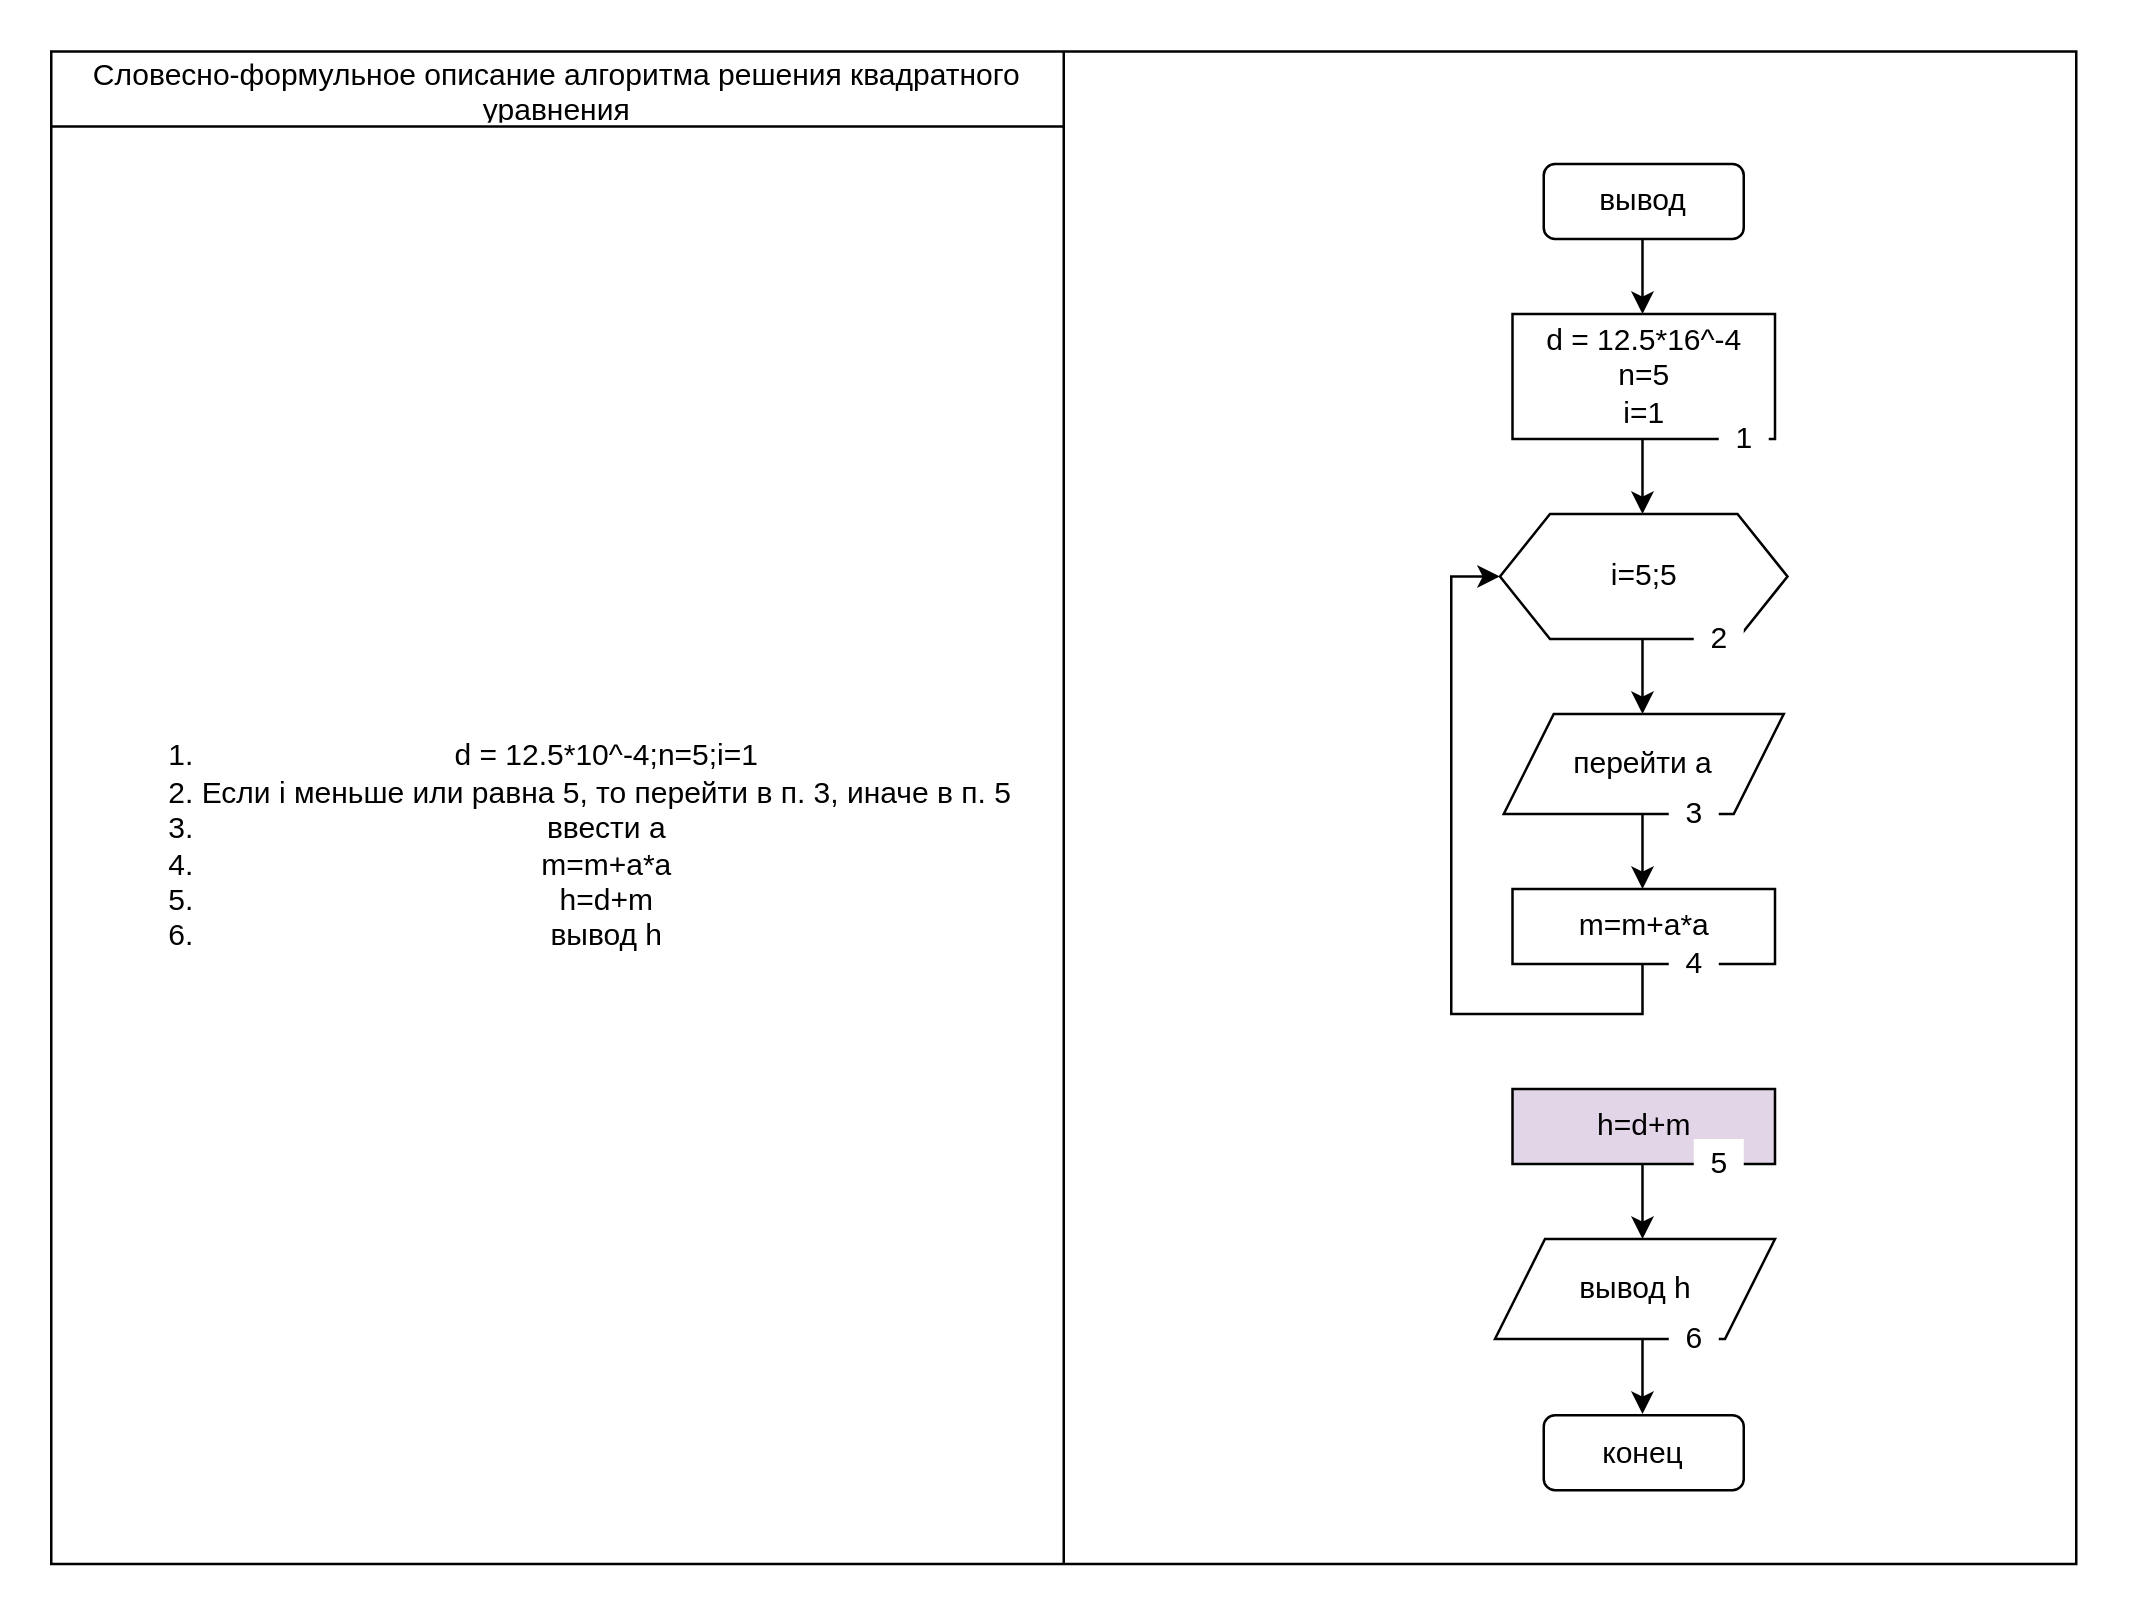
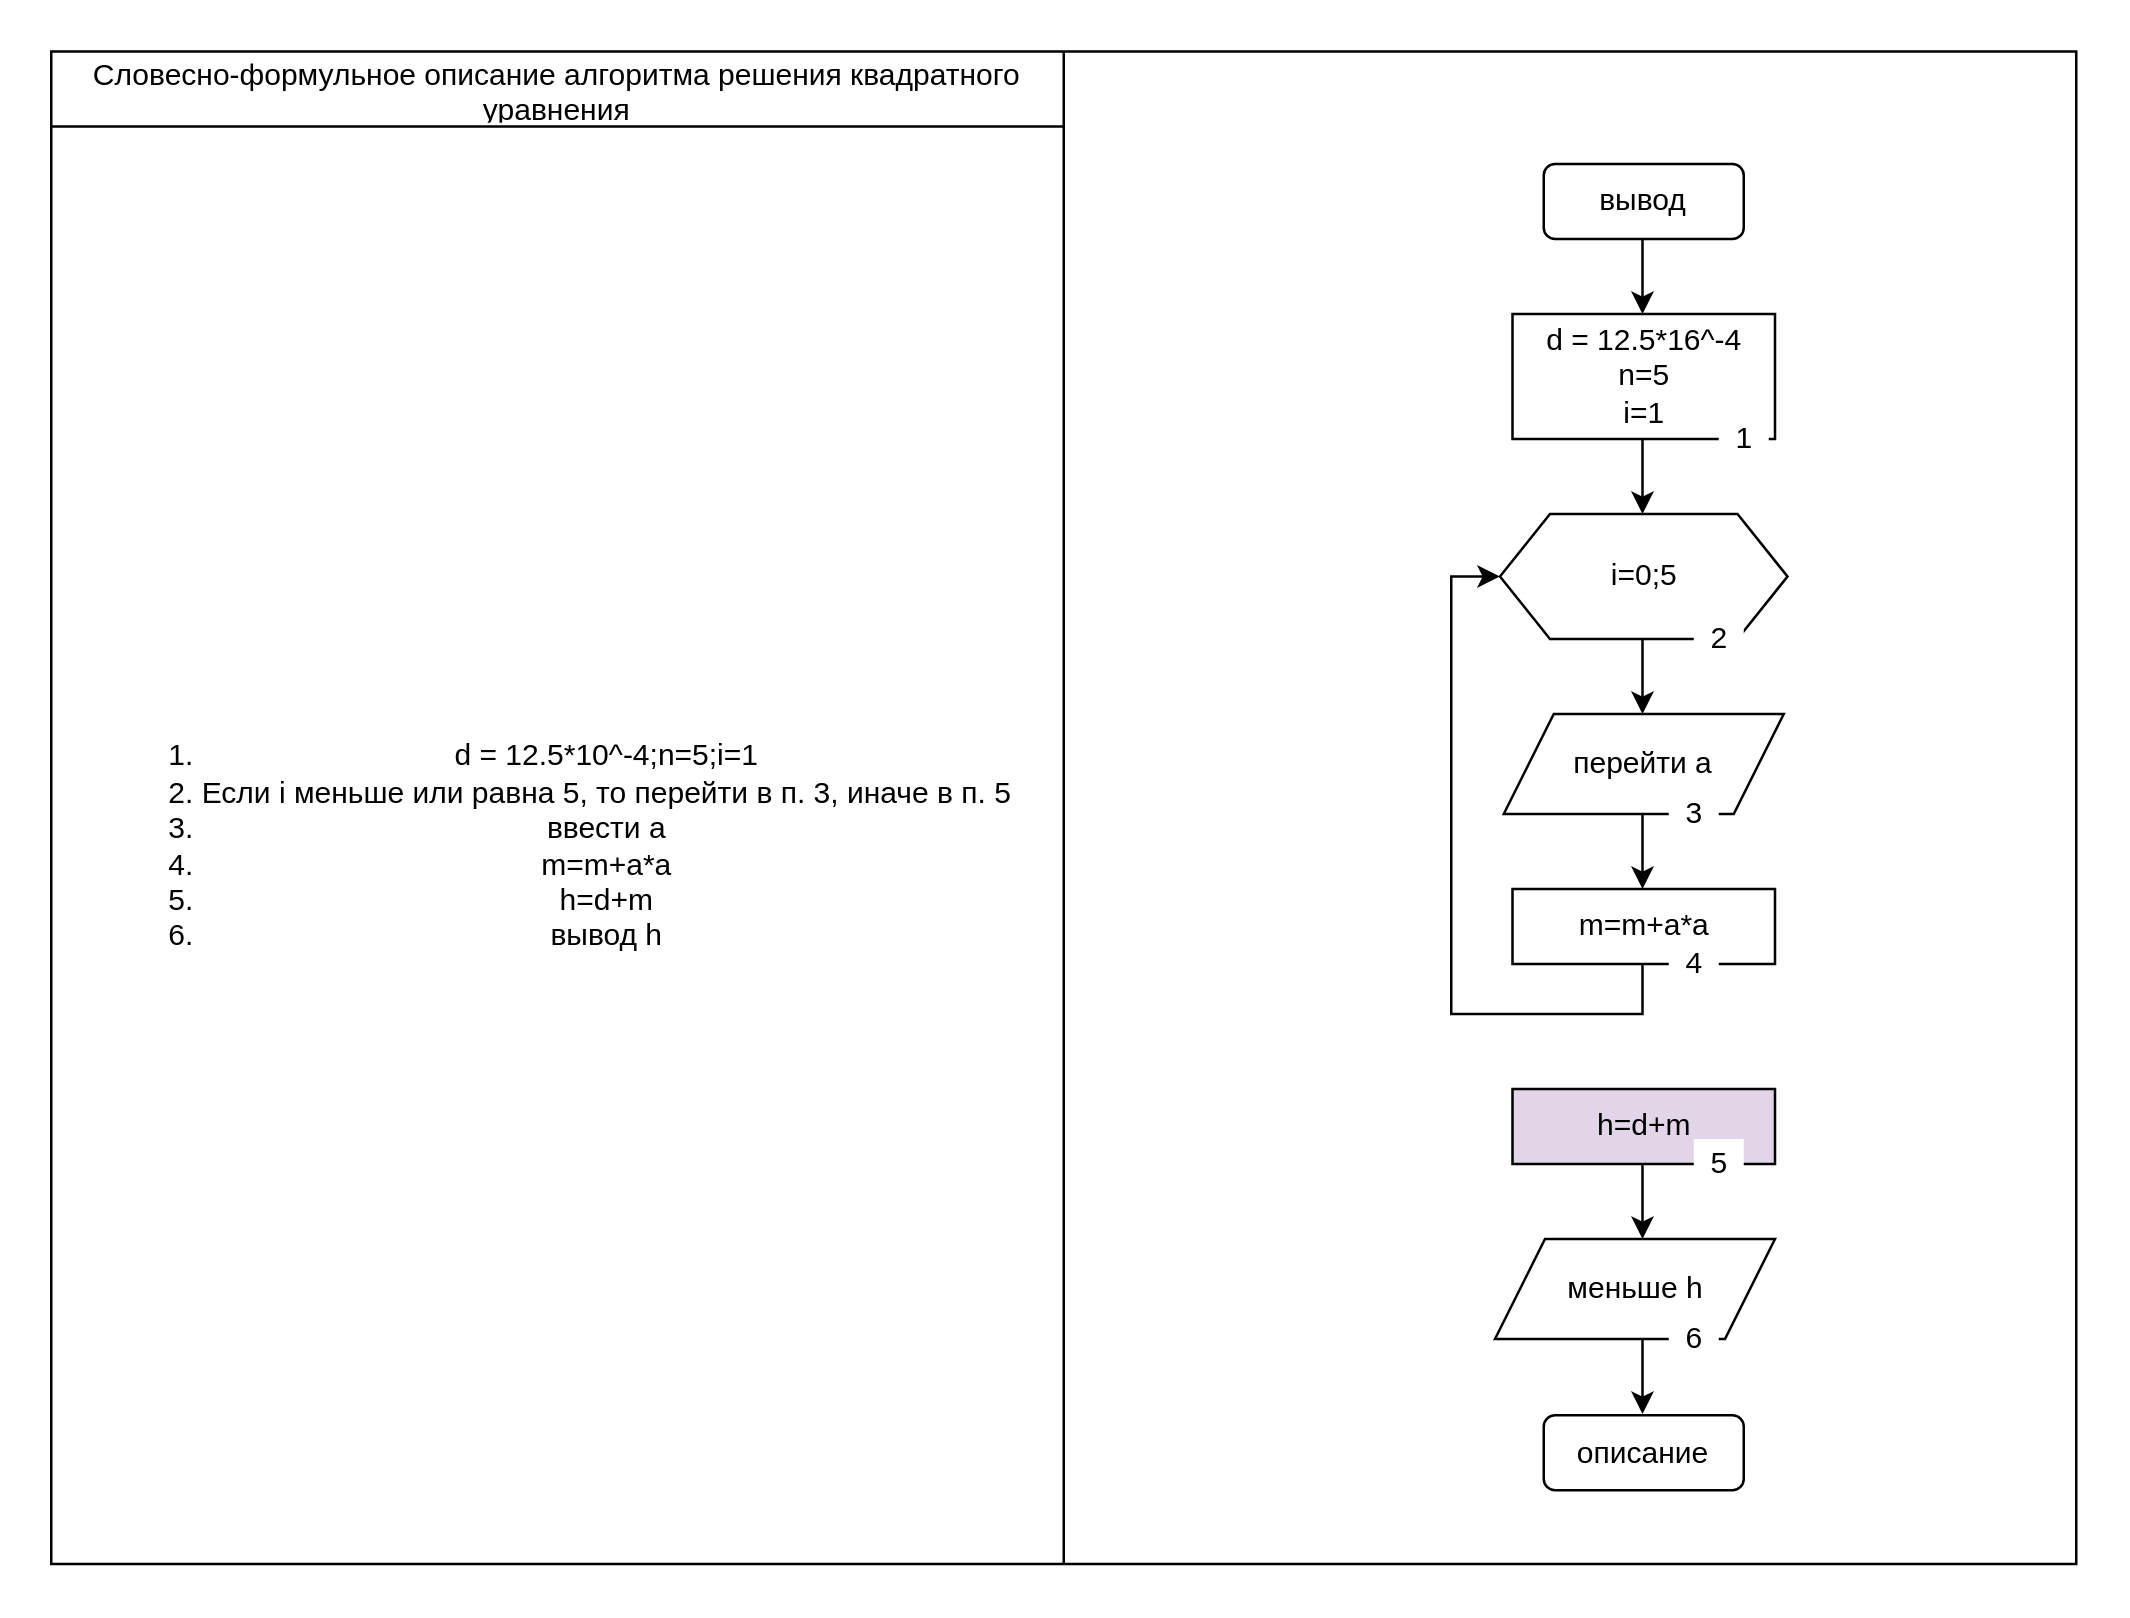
  <mxCell id="0" />
  <mxCell id="1" parent="0" />
  <mxCell id="2" value="" style="shape=table;startSize=0;container=1;collapsible=0;childLayout=tableLayout;hachureGap=4;pointerEvents=0;" vertex="1" parent="1"><mxGeometry x="20" y="20" width="810" height="605" as="geometry" /></mxCell>
  <mxCell id="3" value="" style="shape=partialRectangle;collapsible=0;dropTarget=0;pointerEvents=0;fillColor=none;top=0;left=0;bottom=0;right=0;points=[[0,0.5],[1,0.5]];portConstraint=eastwest;hachureGap=4;" vertex="1" parent="2"><mxGeometry width="810" height="30" as="geometry" /></mxCell>
  <mxCell id="4" value="Словесно-формульное описание алгоритма решения квадратного уравнения" style="shape=partialRectangle;html=1;whiteSpace=wrap;connectable=0;overflow=hidden;fillColor=none;top=0;left=0;bottom=0;right=0;pointerEvents=1;hachureGap=4;" vertex="1" parent="3"><mxGeometry width="405" height="30" as="geometry"><mxRectangle width="405" height="30" as="alternateBounds" /></mxGeometry></mxCell>
  <mxCell id="5" value="" style="shape=partialRectangle;collapsible=0;dropTarget=0;pointerEvents=0;fillColor=none;top=0;left=0;bottom=0;right=0;points=[[0,0.5],[1,0.5]];portConstraint=eastwest;hachureGap=4;" vertex="1" parent="2"><mxGeometry y="30" width="810" height="575" as="geometry" /></mxCell>
  <mxCell id="6" value="&lt;ol&gt;&lt;li&gt;d = 12.5*10^-4;n=5;i=1&lt;/li&gt;&lt;li&gt;Если i меньше или равна 5, то перейти в п. 3, иначе в п. 5&lt;/li&gt;&lt;li&gt;ввести а&lt;/li&gt;&lt;li&gt;m=m+a*a&lt;/li&gt;&lt;li&gt;h=d+m&lt;/li&gt;&lt;li&gt;вывод h&lt;/li&gt;&lt;/ol&gt;" style="shape=partialRectangle;html=1;whiteSpace=wrap;connectable=0;overflow=hidden;fillColor=none;top=0;left=0;bottom=0;right=0;pointerEvents=1;hachureGap=4;" vertex="1" parent="5"><mxGeometry width="405" height="575" as="geometry"><mxRectangle width="405" height="575" as="alternateBounds" /></mxGeometry></mxCell>
  <mxCell id="7" value="" style="shape=partialRectangle;html=1;whiteSpace=wrap;connectable=0;overflow=hidden;fillColor=none;top=0;left=0;bottom=0;right=0;pointerEvents=1;hachureGap=4;" vertex="1" parent="5"><mxGeometry x="405" width="405" height="575" as="geometry"><mxRectangle width="405" height="575" as="alternateBounds" /></mxGeometry></mxCell>
  <mxCell id="8" value="вывод" style="rounded=1;whiteSpace=wrap;html=1;" vertex="1" parent="1"><mxGeometry x="617" y="65" width="80" height="30" as="geometry" /></mxCell>
  <mxCell id="9" style="edgeStyle=orthogonalEdgeStyle;rounded=0;orthogonalLoop=1;jettySize=auto;html=1;exitX=0.5;exitY=1;exitDx=0;exitDy=0;" edge="1" parent="1"><mxGeometry relative="1" as="geometry"><mxPoint x="656.5" y="125" as="targetPoint" /><mxPoint x="656.5" y="95" as="sourcePoint" /></mxGeometry></mxCell>
  <mxCell id="10" value="&lt;div&gt;d = 12.5*16^-4&lt;/div&gt;&lt;div&gt;n=5&lt;/div&gt;&lt;div&gt;i=1&lt;br&gt;&lt;/div&gt;" style="rounded=0;whiteSpace=wrap;html=1;" vertex="1" parent="1"><mxGeometry x="604.5" y="125" width="105" height="50" as="geometry" /></mxCell>
  <mxCell id="11" style="edgeStyle=orthogonalEdgeStyle;rounded=0;orthogonalLoop=1;jettySize=auto;html=1;exitX=0.5;exitY=1;exitDx=0;exitDy=0;" edge="1" parent="1"><mxGeometry relative="1" as="geometry"><mxPoint x="656.5" y="205" as="targetPoint" /><mxPoint x="656.5" y="175" as="sourcePoint" /></mxGeometry></mxCell>
- <mxCell id="12" value="i=5;5" style="shape=hexagon;perimeter=hexagonPerimeter2;whiteSpace=wrap;html=1;fixedSize=1;" vertex="1" parent="1"><mxGeometry x="599.5" y="205" width="115" height="50" as="geometry" /></mxCell>
+ <mxCell id="12" value="i=0;5" style="shape=hexagon;perimeter=hexagonPerimeter2;whiteSpace=wrap;html=1;fixedSize=1;" vertex="1" parent="1"><mxGeometry x="599.5" y="205" width="115" height="50" as="geometry" /></mxCell>
  <mxCell id="13" style="edgeStyle=orthogonalEdgeStyle;rounded=0;orthogonalLoop=1;jettySize=auto;html=1;exitX=0.5;exitY=1;exitDx=0;exitDy=0;" edge="1" parent="1"><mxGeometry relative="1" as="geometry"><mxPoint x="656.5" y="285" as="targetPoint" /><mxPoint x="656.5" y="255" as="sourcePoint" /></mxGeometry></mxCell>
  <mxCell id="14" value="перейти a" style="shape=parallelogram;perimeter=parallelogramPerimeter;whiteSpace=wrap;html=1;fixedSize=1;" vertex="1" parent="1"><mxGeometry x="601" y="285" width="112" height="40" as="geometry" /></mxCell>
  <mxCell id="15" style="edgeStyle=orthogonalEdgeStyle;rounded=0;orthogonalLoop=1;jettySize=auto;html=1;exitX=0.5;exitY=1;exitDx=0;exitDy=0;" edge="1" parent="1"><mxGeometry relative="1" as="geometry"><mxPoint x="656.5" y="355" as="targetPoint" /><mxPoint x="656.5" y="325" as="sourcePoint" /></mxGeometry></mxCell>
  <mxCell id="16" value="h=d+m" style="rounded=0;whiteSpace=wrap;html=1;fillColor=#e1d5e7;" vertex="1" parent="1"><mxGeometry x="604.5" y="435" width="105" height="30" as="geometry" /></mxCell>
  <mxCell id="17" style="edgeStyle=orthogonalEdgeStyle;rounded=0;orthogonalLoop=1;jettySize=auto;html=1;exitX=0.5;exitY=1;exitDx=0;exitDy=0;entryX=0;entryY=0.5;entryDx=0;entryDy=0;" edge="1" parent="1" target="12"><mxGeometry relative="1" as="geometry"><mxPoint x="656.5" y="415" as="targetPoint" /><mxPoint x="656.5" y="385" as="sourcePoint" /><Array as="points"><mxPoint x="657" y="405" /><mxPoint x="580" y="405" /><mxPoint x="580" y="230" /></Array></mxGeometry></mxCell>
  <mxCell id="18" value="m=m+a*a" style="rounded=0;whiteSpace=wrap;html=1;" vertex="1" parent="1"><mxGeometry x="604.5" y="355" width="105" height="30" as="geometry" /></mxCell>
- <mxCell id="19" value="вывод h" style="shape=parallelogram;perimeter=parallelogramPerimeter;whiteSpace=wrap;html=1;fixedSize=1;" vertex="1" parent="1"><mxGeometry x="597.5" y="495" width="112" height="40" as="geometry" /></mxCell>
+ <mxCell id="19" value="меньше h" style="shape=parallelogram;perimeter=parallelogramPerimeter;whiteSpace=wrap;html=1;fixedSize=1;" vertex="1" parent="1"><mxGeometry x="597.5" y="495" width="112" height="40" as="geometry" /></mxCell>
  <mxCell id="20" style="edgeStyle=orthogonalEdgeStyle;rounded=0;orthogonalLoop=1;jettySize=auto;html=1;exitX=0.5;exitY=1;exitDx=0;exitDy=0;" edge="1" parent="1"><mxGeometry relative="1" as="geometry"><mxPoint x="656.5" y="495" as="targetPoint" /><mxPoint x="656.5" y="465" as="sourcePoint" /></mxGeometry></mxCell>
  <mxCell id="21" style="edgeStyle=orthogonalEdgeStyle;rounded=0;orthogonalLoop=1;jettySize=auto;html=1;exitX=0.5;exitY=1;exitDx=0;exitDy=0;" edge="1" parent="1"><mxGeometry relative="1" as="geometry"><mxPoint x="656.5" y="565" as="targetPoint" /><mxPoint x="656.5" y="535" as="sourcePoint" /></mxGeometry></mxCell>
- <mxCell id="22" value="конец" style="rounded=1;whiteSpace=wrap;html=1;" vertex="1" parent="1"><mxGeometry x="617" y="565.5" width="80" height="30" as="geometry" /></mxCell>
+ <mxCell id="22" value="описание" style="rounded=1;whiteSpace=wrap;html=1;" vertex="1" parent="1"><mxGeometry x="617" y="565.5" width="80" height="30" as="geometry" /></mxCell>
  <mxCell id="23" value="1" style="text;html=1;align=center;verticalAlign=middle;resizable=0;points=[];autosize=1;strokeColor=none;fillColor=#FFFFFF;" vertex="1" parent="1"><mxGeometry x="687" y="165" width="20" height="20" as="geometry" /></mxCell>
  <mxCell id="24" value="2" style="text;html=1;align=center;verticalAlign=middle;resizable=0;points=[];autosize=1;strokeColor=none;fillColor=#FFFFFF;" vertex="1" parent="1"><mxGeometry x="677" y="245" width="20" height="20" as="geometry" /></mxCell>
  <mxCell id="25" value="3" style="text;html=1;align=center;verticalAlign=middle;resizable=0;points=[];autosize=1;strokeColor=none;fillColor=#FFFFFF;" vertex="1" parent="1"><mxGeometry x="667" y="315" width="20" height="20" as="geometry" /></mxCell>
  <mxCell id="26" value="4" style="text;html=1;align=center;verticalAlign=middle;resizable=0;points=[];autosize=1;strokeColor=none;fillColor=#FFFFFF;" vertex="1" parent="1"><mxGeometry x="667" y="375" width="20" height="20" as="geometry" /></mxCell>
  <mxCell id="27" value="5" style="text;html=1;align=center;verticalAlign=middle;resizable=0;points=[];autosize=1;strokeColor=none;fillColor=#FFFFFF;" vertex="1" parent="1"><mxGeometry x="677" y="455" width="20" height="20" as="geometry" /></mxCell>
  <mxCell id="28" value="6" style="text;html=1;align=center;verticalAlign=middle;resizable=0;points=[];autosize=1;strokeColor=none;fillColor=#FFFFFF;" vertex="1" parent="1"><mxGeometry x="667" y="525" width="20" height="20" as="geometry" /></mxCell>
